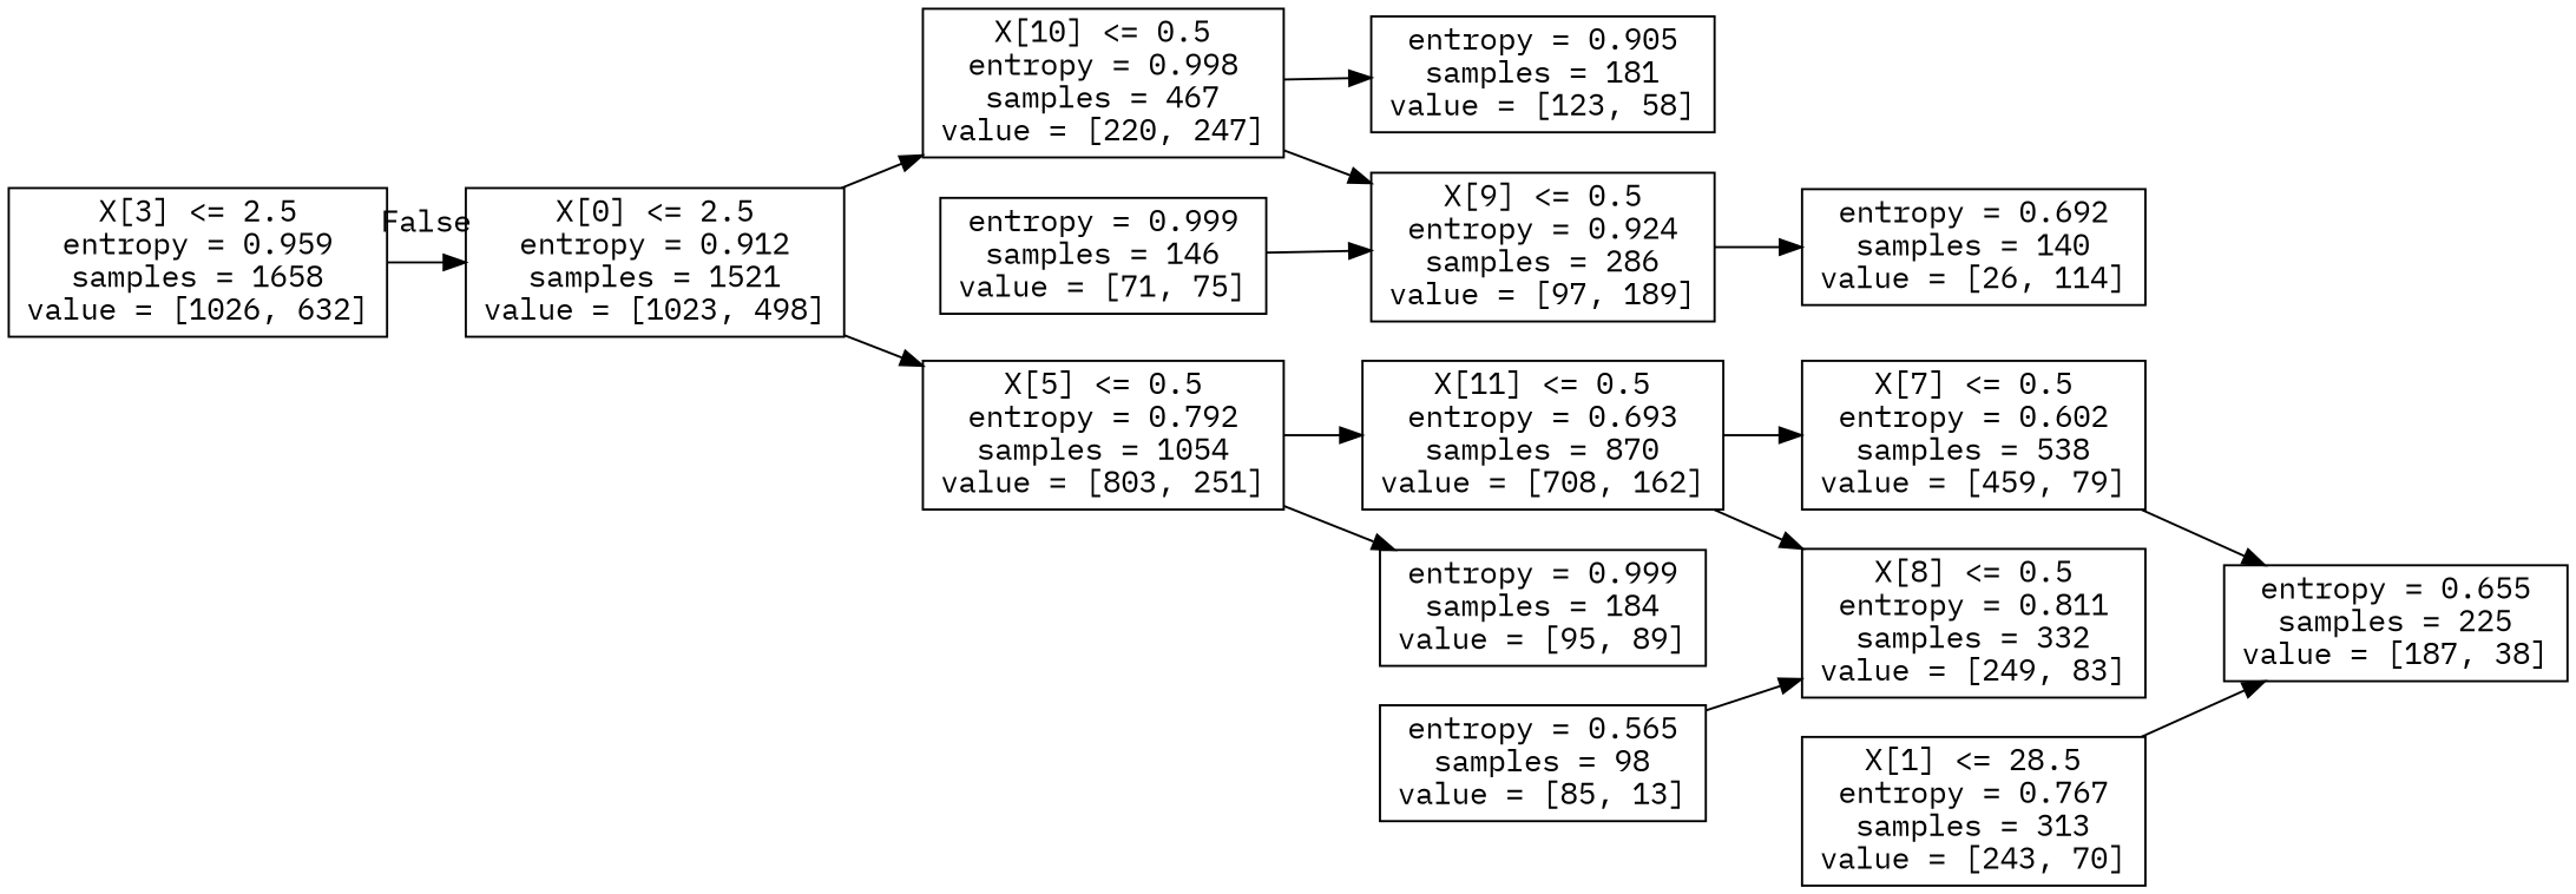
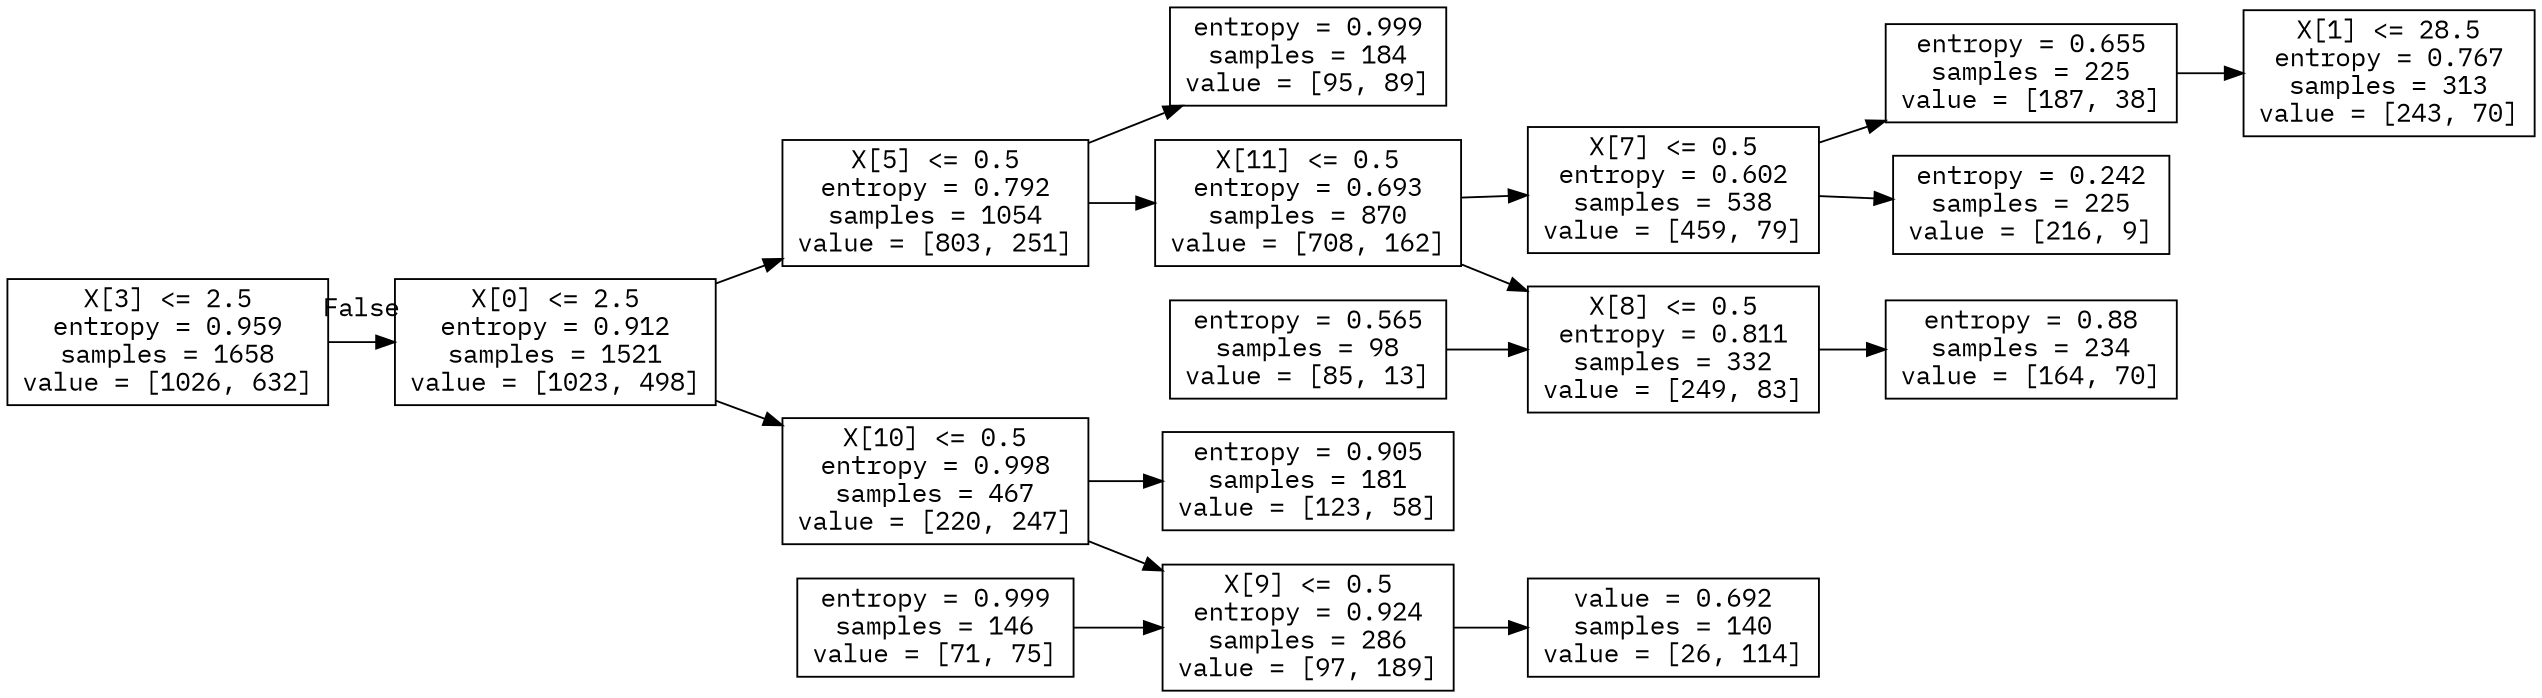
  digraph {
    fontname="IBM Plex Mono"
    rankdir=LR
    node [fontname="IBM Plex Mono" shape=box]
    edge [fontname="IBM Plex Mono"]
    n1 [label="X[3] <= 2.5\nentropy = 0.959\nsamples = 1658\nvalue = [1026, 632]"]
    n2 [label="X[0] <= 2.5\nentropy = 0.912\nsamples = 1521\nvalue = [1023, 498]"]
    n3 [label="X[10] <= 0.5\nentropy = 0.998\nsamples = 467\nvalue = [220, 247]"]
    n4 [label="X[5] <= 0.5\nentropy = 0.792\nsamples = 1054\nvalue = [803, 251]"]
    n5 [label="entropy = 0.905\nsamples = 181\nvalue = [123, 58]"]
    n6 [label="X[9] <= 0.5\nentropy = 0.924\nsamples = 286\nvalue = [97, 189]"]
    n7 [label="X[11] <= 0.5\nentropy = 0.693\nsamples = 870\nvalue = [708, 162]"]
    n8 [label="entropy = 0.999\nsamples = 184\nvalue = [95, 89]"]
-   n9 [label="entropy = 0.692\nsamples = 140\nvalue = [26, 114]"]
+   n9 [label="value = 0.692\nsamples = 140\nvalue = [26, 114]"]
    n10 [label="entropy = 0.999\nsamples = 146\nvalue = [71, 75]"]
    n11 [label="X[8] <= 0.5\nentropy = 0.811\nsamples = 332\nvalue = [249, 83]"]
    n12 [label="X[7] <= 0.5\nentropy = 0.602\nsamples = 538\nvalue = [459, 79]"]
+   n13 [label="entropy = 0.88\nsamples = 234\nvalue = [164, 70]"]
+   n14 [label="entropy = 0.242\nsamples = 225\nvalue = [216, 9]"]
    n15 [label="entropy = 0.655\nsamples = 225\nvalue = [187, 38]"]
    n16 [label="entropy = 0.565\nsamples = 98\nvalue = [85, 13]"]
    n17 [label="X[1] <= 28.5\nentropy = 0.767\nsamples = 313\nvalue = [243, 70]"]
    n1 -> n2 [headlabel=False labelangle=-45 labeldistance=2.5]
    n2 -> n3
    n2 -> n4
    n3 -> n5
    n3 -> n6
    n4 -> n7
    n4 -> n8
    n6 -> n9
    n7 -> n11
    n7 -> n12
    n10 -> n6
+   n11 -> n13
+   n12 -> n14
    n12 -> n15
    n16 -> n11
-   n17 -> n15
+   n15 -> n17
  }
